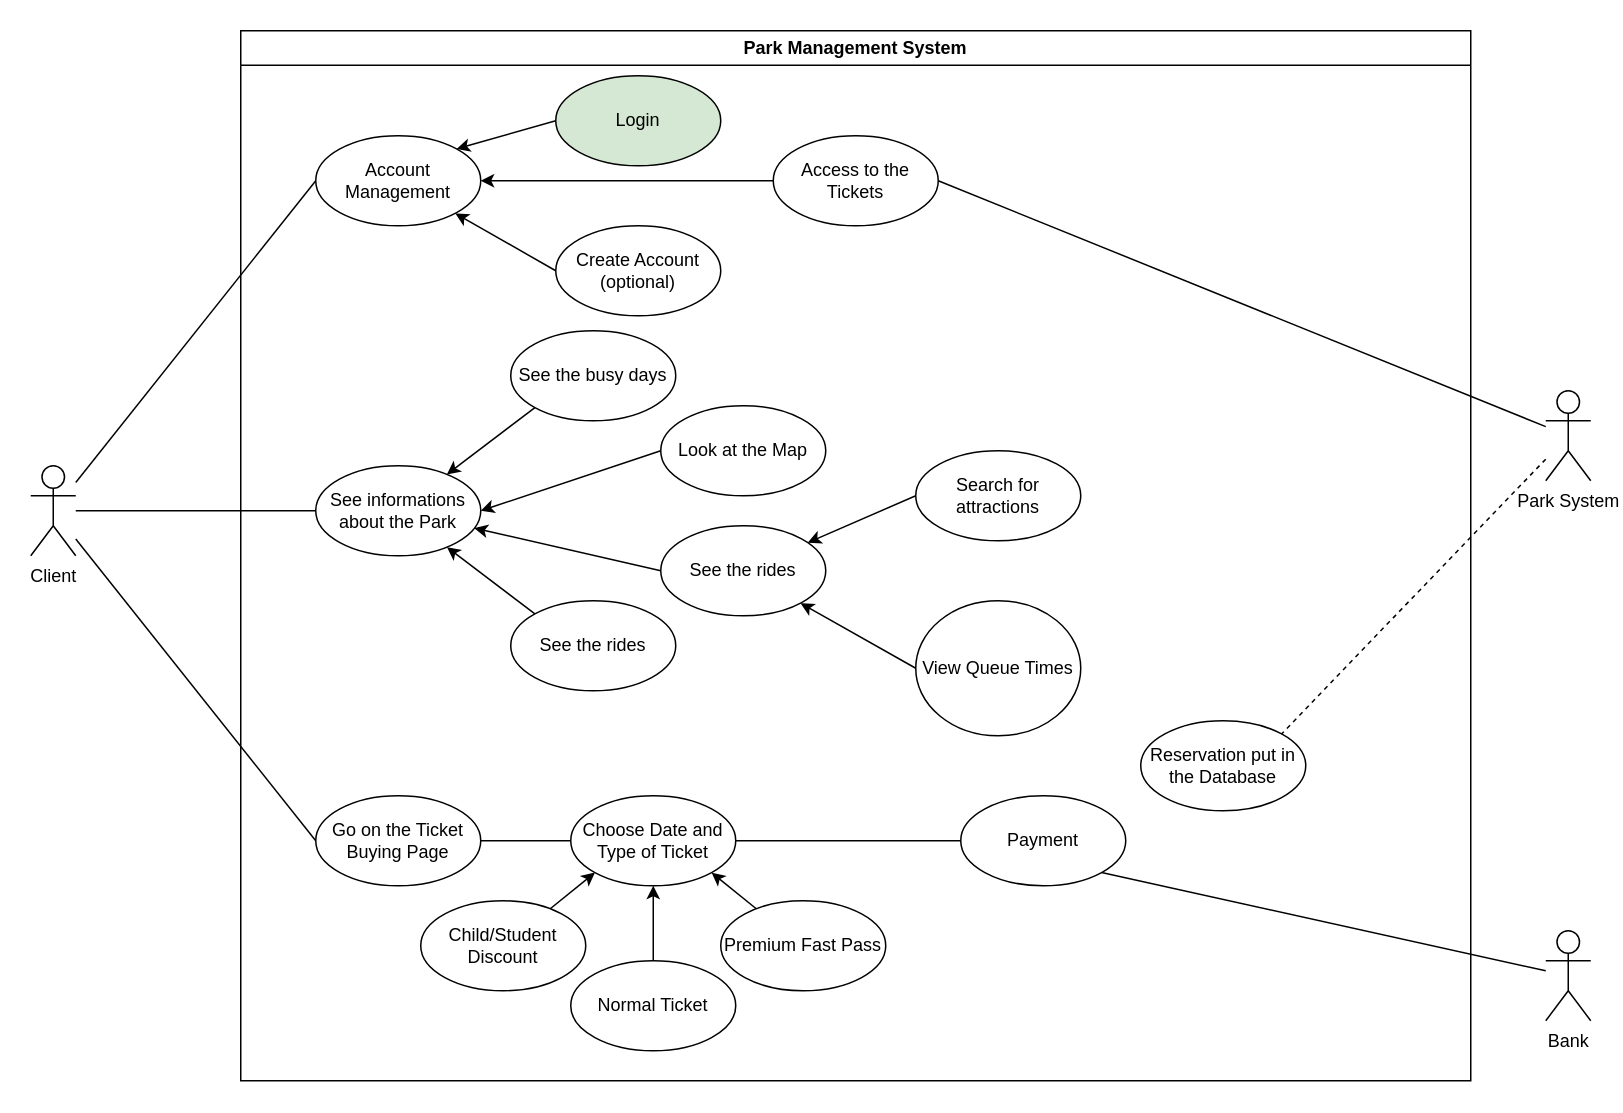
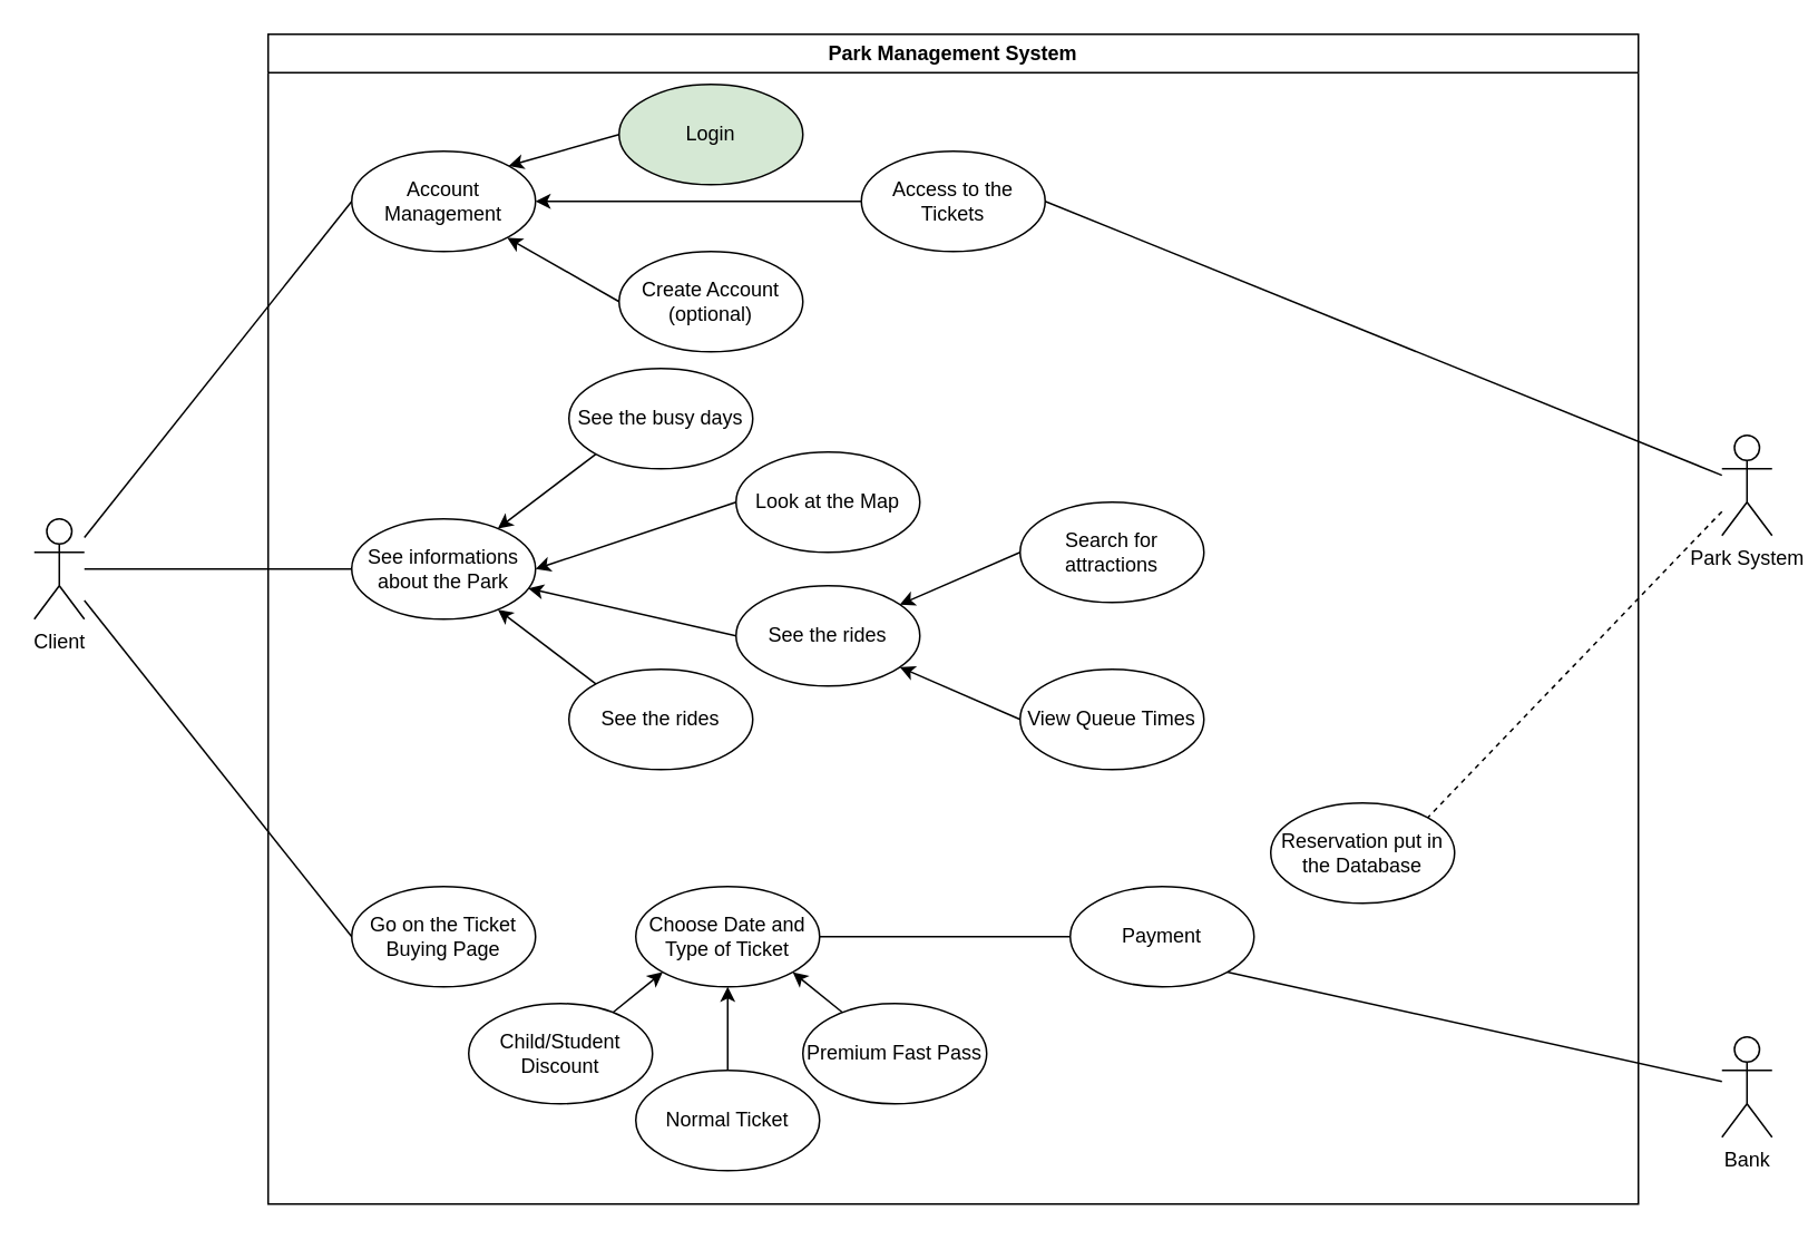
  <mxCell id="0" />
  <mxCell id="1" parent="0" />
  <mxCell id="2" style="rounded=0;orthogonalLoop=1;jettySize=auto;html=1;entryX=0;entryY=0.5;entryDx=0;entryDy=0;endArrow=none;endFill=0;" edge="1" parent="1" source="3" target="9"><mxGeometry relative="1" as="geometry" /></mxCell>
  <mxCell id="3" value="Client" style="shape=umlActor;verticalLabelPosition=bottom;verticalAlign=top;html=1;outlineConnect=0;" vertex="1" parent="1"><mxGeometry x="20" y="310" width="30" height="60" as="geometry" /></mxCell>
  <mxCell id="4" style="rounded=0;orthogonalLoop=1;jettySize=auto;html=1;entryX=1;entryY=1;entryDx=0;entryDy=0;endArrow=none;endFill=0;" edge="1" parent="1" source="5" target="35"><mxGeometry relative="1" as="geometry" /></mxCell>
  <mxCell id="5" value="Bank" style="shape=umlActor;verticalLabelPosition=bottom;verticalAlign=top;html=1;outlineConnect=0;" vertex="1" parent="1"><mxGeometry x="1030" y="620" width="30" height="60" as="geometry" /></mxCell>
  <mxCell id="6" value="Park Management System" style="swimlane;whiteSpace=wrap;html=1;" vertex="1" parent="1"><mxGeometry x="160" y="20" width="820" height="700" as="geometry" /></mxCell>
  <mxCell id="7" style="rounded=0;orthogonalLoop=1;jettySize=auto;html=1;exitX=1;exitY=0;exitDx=0;exitDy=0;entryX=0;entryY=0.5;entryDx=0;entryDy=0;endArrow=none;endFill=0;startArrow=classic;startFill=1;" edge="1" parent="6" source="9" target="22"><mxGeometry relative="1" as="geometry" /></mxCell>
  <mxCell id="8" style="rounded=0;orthogonalLoop=1;jettySize=auto;html=1;entryX=0;entryY=0.5;entryDx=0;entryDy=0;endArrow=none;endFill=0;startArrow=classic;startFill=1;" edge="1" parent="6" source="9" target="23"><mxGeometry relative="1" as="geometry" /></mxCell>
  <mxCell id="9" value="Account Management" style="ellipse;whiteSpace=wrap;html=1;" vertex="1" parent="6"><mxGeometry x="50" y="70" width="110" height="60" as="geometry" /></mxCell>
  <mxCell id="10" style="rounded=0;orthogonalLoop=1;jettySize=auto;html=1;entryX=0;entryY=1;entryDx=0;entryDy=0;endArrow=none;endFill=0;startArrow=classic;startFill=1;" edge="1" parent="6" source="14" target="19"><mxGeometry relative="1" as="geometry" /></mxCell>
  <mxCell id="11" style="rounded=0;orthogonalLoop=1;jettySize=auto;html=1;exitX=1;exitY=0.5;exitDx=0;exitDy=0;entryX=0;entryY=0.5;entryDx=0;entryDy=0;endArrow=none;endFill=0;startArrow=classic;startFill=1;" edge="1" parent="6" source="14" target="18"><mxGeometry relative="1" as="geometry" /></mxCell>
  <mxCell id="12" style="rounded=0;orthogonalLoop=1;jettySize=auto;html=1;entryX=0;entryY=0;entryDx=0;entryDy=0;endArrow=none;endFill=0;startArrow=classic;startFill=1;" edge="1" parent="6" source="14" target="26"><mxGeometry relative="1" as="geometry" /></mxCell>
  <mxCell id="13" style="rounded=0;orthogonalLoop=1;jettySize=auto;html=1;entryX=0;entryY=0.5;entryDx=0;entryDy=0;endArrow=none;endFill=0;startArrow=classic;startFill=1;" edge="1" parent="6" source="14" target="17"><mxGeometry relative="1" as="geometry" /></mxCell>
  <mxCell id="14" value="See informations about the Park" style="ellipse;whiteSpace=wrap;html=1;" vertex="1" parent="6"><mxGeometry x="50" y="290" width="110" height="60" as="geometry" /></mxCell>
  <mxCell id="15" style="rounded=0;orthogonalLoop=1;jettySize=auto;html=1;entryX=0;entryY=0.5;entryDx=0;entryDy=0;endArrow=none;endFill=0;startArrow=classic;startFill=1;" edge="1" parent="6" source="17" target="25"><mxGeometry relative="1" as="geometry" /></mxCell>
  <mxCell id="16" style="rounded=0;orthogonalLoop=1;jettySize=auto;html=1;entryX=0;entryY=0.5;entryDx=0;entryDy=0;endArrow=none;endFill=0;startArrow=classic;startFill=1;" edge="1" parent="6" source="17" target="24"><mxGeometry relative="1" as="geometry" /></mxCell>
  <mxCell id="17" value="See the r&lt;span style=&quot;color: rgba(0, 0, 0, 0); font-family: monospace; font-size: 0px; text-align: start; text-wrap-mode: nowrap;&quot;&gt;%3CmxGraphModel%3E%3Croot%3E%3CmxCell%20id%3D%220%22%2F%3E%3CmxCell%20id%3D%221%22%20parent%3D%220%22%2F%3E%3CmxCell%20id%3D%222%22%20value%3D%22Login%22%20style%3D%22ellipse%3BwhiteSpace%3Dwrap%3Bhtml%3D1%3B%22%20vertex%3D%221%22%20parent%3D%221%22%3E%3CmxGeometry%20x%3D%22240%22%20y%3D%22200%22%20width%3D%22110%22%20height%3D%2260%22%20as%3D%22geometry%22%2F%3E%3C%2FmxCell%3E%3C%2Froot%3E%3C%2FmxGraphModel%3E&lt;/span&gt;ides" style="ellipse;whiteSpace=wrap;html=1;" vertex="1" parent="6"><mxGeometry x="280" y="330" width="110" height="60" as="geometry" /></mxCell>
  <mxCell id="18" value="Look at the Map" style="ellipse;whiteSpace=wrap;html=1;" vertex="1" parent="6"><mxGeometry x="280" y="250" width="110" height="60" as="geometry" /></mxCell>
  <mxCell id="19" value="See the busy days" style="ellipse;whiteSpace=wrap;html=1;" vertex="1" parent="6"><mxGeometry x="180" y="200" width="110" height="60" as="geometry" /></mxCell>
- <mxCell id="20" style="edgeStyle=orthogonalEdgeStyle;rounded=0;orthogonalLoop=1;jettySize=auto;html=1;entryX=0;entryY=0.5;entryDx=0;entryDy=0;endArrow=none;endFill=0;" edge="1" parent="6" source="21" target="28"><mxGeometry relative="1" as="geometry" /></mxCell>
  <mxCell id="21" value="Go on the Ticket Buying Page" style="ellipse;whiteSpace=wrap;html=1;" vertex="1" parent="6"><mxGeometry x="50" y="510" width="110" height="60" as="geometry" /></mxCell>
  <mxCell id="22" value="Login" style="ellipse;whiteSpace=wrap;html=1;fillColor=#d5e8d4;" vertex="1" parent="6"><mxGeometry x="210" y="30" width="110" height="60" as="geometry" /></mxCell>
  <mxCell id="23" value="Create Account (optional)" style="ellipse;whiteSpace=wrap;html=1;" vertex="1" parent="6"><mxGeometry x="210" y="130" width="110" height="60" as="geometry" /></mxCell>
- <mxCell id="24" value="View Queue Times" style="ellipse;whiteSpace=wrap;html=1;" vertex="1" parent="6"><mxGeometry x="450" y="380" width="110" height="90" as="geometry" /></mxCell>
+ <mxCell id="24" value="View Queue Times" style="ellipse;whiteSpace=wrap;html=1;" vertex="1" parent="6"><mxGeometry x="450" y="380" width="110" height="60" as="geometry" /></mxCell>
  <mxCell id="25" value="Search for attractions" style="ellipse;whiteSpace=wrap;html=1;" vertex="1" parent="6"><mxGeometry x="450" y="280" width="110" height="60" as="geometry" /></mxCell>
  <mxCell id="26" value="See the r&lt;span style=&quot;color: rgba(0, 0, 0, 0); font-family: monospace; font-size: 0px; text-align: start; text-wrap-mode: nowrap;&quot;&gt;%3CmxGraphModel%3E%3Croot%3E%3CmxCell%20id%3D%220%22%2F%3E%3CmxCell%20id%3D%221%22%20parent%3D%220%22%2F%3E%3CmxCell%20id%3D%222%22%20value%3D%22Login%22%20style%3D%22ellipse%3BwhiteSpace%3Dwrap%3Bhtml%3D1%3B%22%20vertex%3D%221%22%20parent%3D%221%22%3E%3CmxGeometry%20x%3D%22240%22%20y%3D%22200%22%20width%3D%22110%22%20height%3D%2260%22%20as%3D%22geometry%22%2F%3E%3C%2FmxCell%3E%3C%2Froot%3E%3C%2FmxGraphModel%3E&lt;/span&gt;ides" style="ellipse;whiteSpace=wrap;html=1;" vertex="1" parent="6"><mxGeometry x="180" y="380" width="110" height="60" as="geometry" /></mxCell>
  <mxCell id="27" style="edgeStyle=orthogonalEdgeStyle;rounded=0;orthogonalLoop=1;jettySize=auto;html=1;entryX=0;entryY=0.5;entryDx=0;entryDy=0;endArrow=none;endFill=0;" edge="1" parent="6" source="28" target="35"><mxGeometry relative="1" as="geometry" /></mxCell>
  <mxCell id="28" value="Choose Date and Type of Ticket" style="ellipse;whiteSpace=wrap;html=1;" vertex="1" parent="6"><mxGeometry x="220" y="510" width="110" height="60" as="geometry" /></mxCell>
  <mxCell id="29" style="rounded=0;orthogonalLoop=1;jettySize=auto;html=1;entryX=0;entryY=1;entryDx=0;entryDy=0;" edge="1" parent="6" source="30" target="28"><mxGeometry relative="1" as="geometry" /></mxCell>
  <mxCell id="30" value="Child/Student Discount" style="ellipse;whiteSpace=wrap;html=1;" vertex="1" parent="6"><mxGeometry x="120" y="580" width="110" height="60" as="geometry" /></mxCell>
  <mxCell id="31" style="rounded=0;orthogonalLoop=1;jettySize=auto;html=1;" edge="1" parent="6" source="32"><mxGeometry relative="1" as="geometry"><mxPoint x="275" y="570" as="targetPoint" /></mxGeometry></mxCell>
  <mxCell id="32" value="Normal Ticket" style="ellipse;whiteSpace=wrap;html=1;" vertex="1" parent="6"><mxGeometry x="220" y="620" width="110" height="60" as="geometry" /></mxCell>
  <mxCell id="33" style="rounded=0;orthogonalLoop=1;jettySize=auto;html=1;entryX=1;entryY=1;entryDx=0;entryDy=0;" edge="1" parent="6" source="34" target="28"><mxGeometry relative="1" as="geometry"><mxPoint x="280" y="570" as="targetPoint" /></mxGeometry></mxCell>
  <mxCell id="34" value="Premium Fast Pass" style="ellipse;whiteSpace=wrap;html=1;" vertex="1" parent="6"><mxGeometry x="320" y="580" width="110" height="60" as="geometry" /></mxCell>
  <mxCell id="35" value="Payment" style="ellipse;whiteSpace=wrap;html=1;" vertex="1" parent="6"><mxGeometry x="480" y="510" width="110" height="60" as="geometry" /></mxCell>
  <mxCell id="36" value="Reservation put in the Database" style="ellipse;whiteSpace=wrap;html=1;" vertex="1" parent="6"><mxGeometry x="600" y="460" width="110" height="60" as="geometry" /></mxCell>
  <mxCell id="37" style="edgeStyle=orthogonalEdgeStyle;rounded=0;orthogonalLoop=1;jettySize=auto;html=1;entryX=1;entryY=0.5;entryDx=0;entryDy=0;" edge="1" parent="6" source="38" target="9"><mxGeometry relative="1" as="geometry" /></mxCell>
  <mxCell id="38" value="Access to the Tickets" style="ellipse;whiteSpace=wrap;html=1;" vertex="1" parent="6"><mxGeometry x="355" y="70" width="110" height="60" as="geometry" /></mxCell>
  <mxCell id="39" style="rounded=0;orthogonalLoop=1;jettySize=auto;html=1;entryX=1;entryY=0;entryDx=0;entryDy=0;endArrow=none;endFill=0;dashed=1;" edge="1" parent="1" source="41" target="36"><mxGeometry relative="1" as="geometry" /></mxCell>
  <mxCell id="40" style="rounded=0;orthogonalLoop=1;jettySize=auto;html=1;entryX=1;entryY=0.5;entryDx=0;entryDy=0;endArrow=none;endFill=0;" edge="1" parent="1" source="41" target="38"><mxGeometry relative="1" as="geometry" /></mxCell>
  <mxCell id="41" value="Park System" style="shape=umlActor;verticalLabelPosition=bottom;verticalAlign=top;html=1;outlineConnect=0;" vertex="1" parent="1"><mxGeometry x="1030" y="260" width="30" height="60" as="geometry" /></mxCell>
  <mxCell id="42" style="rounded=0;orthogonalLoop=1;jettySize=auto;html=1;entryX=0;entryY=0.5;entryDx=0;entryDy=0;endArrow=none;endFill=0;" edge="1" parent="1" source="3" target="14"><mxGeometry relative="1" as="geometry"><mxPoint x="110" y="227" as="sourcePoint" /><mxPoint x="230" y="120" as="targetPoint" /></mxGeometry></mxCell>
  <mxCell id="43" style="rounded=0;orthogonalLoop=1;jettySize=auto;html=1;entryX=0;entryY=0.5;entryDx=0;entryDy=0;endArrow=none;endFill=0;" edge="1" parent="1" source="3" target="21"><mxGeometry relative="1" as="geometry"><mxPoint x="120" y="237" as="sourcePoint" /><mxPoint x="240" y="130" as="targetPoint" /></mxGeometry></mxCell>
